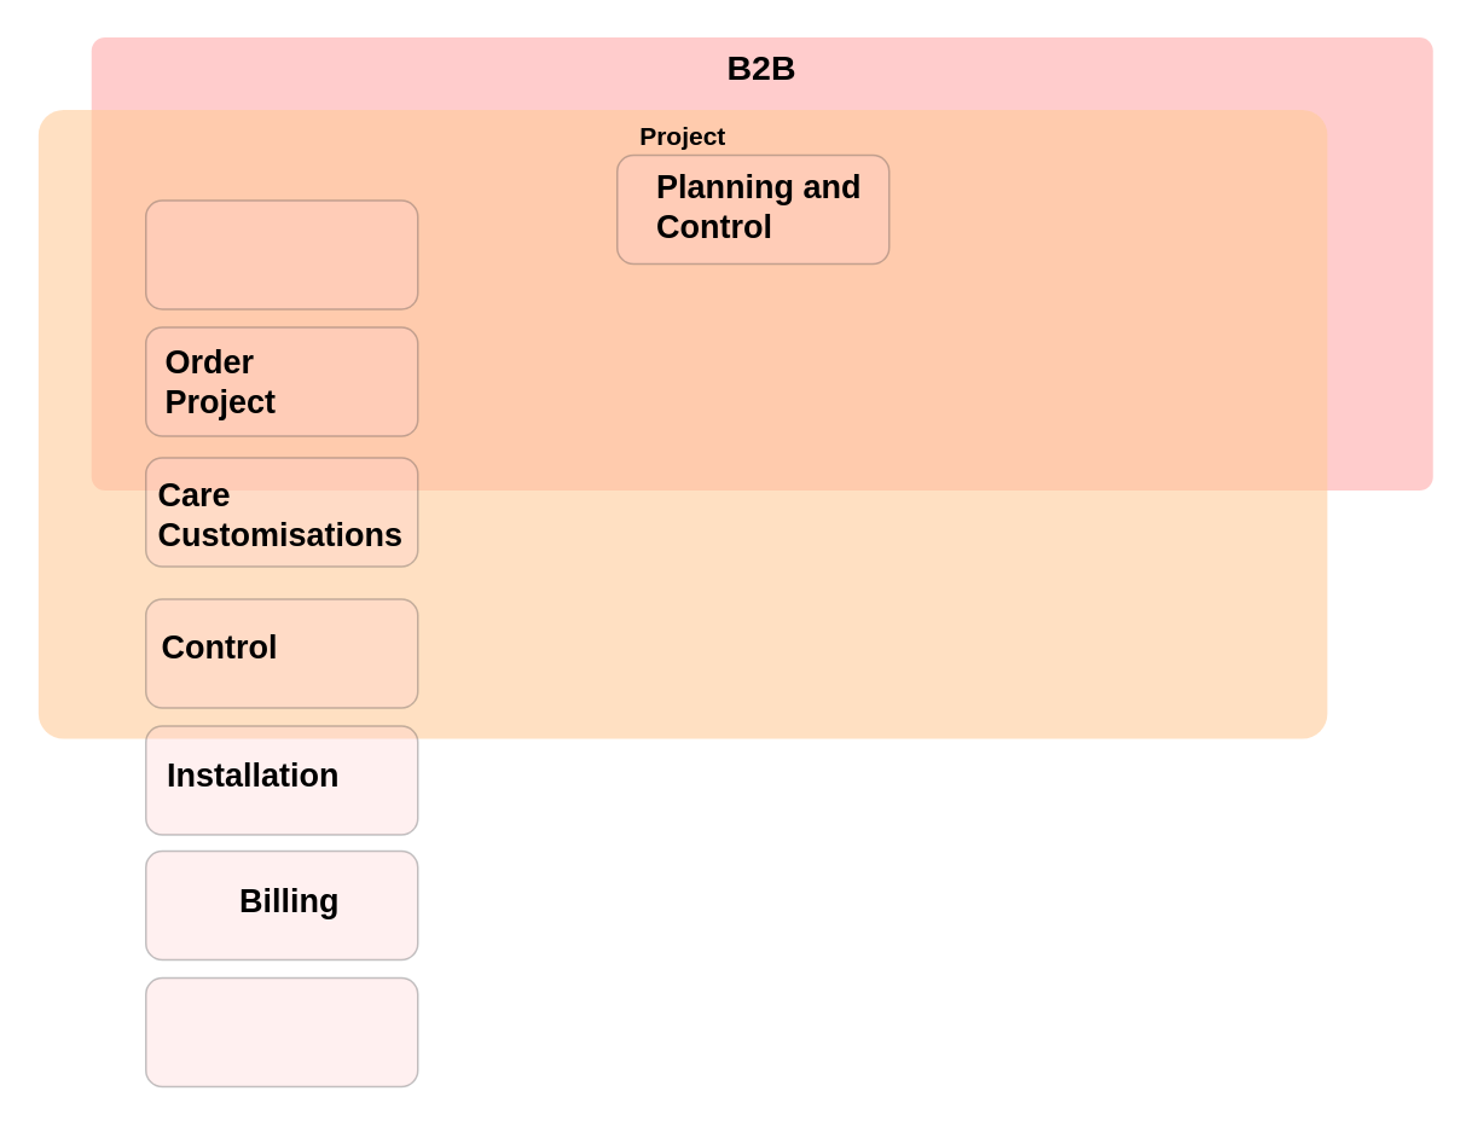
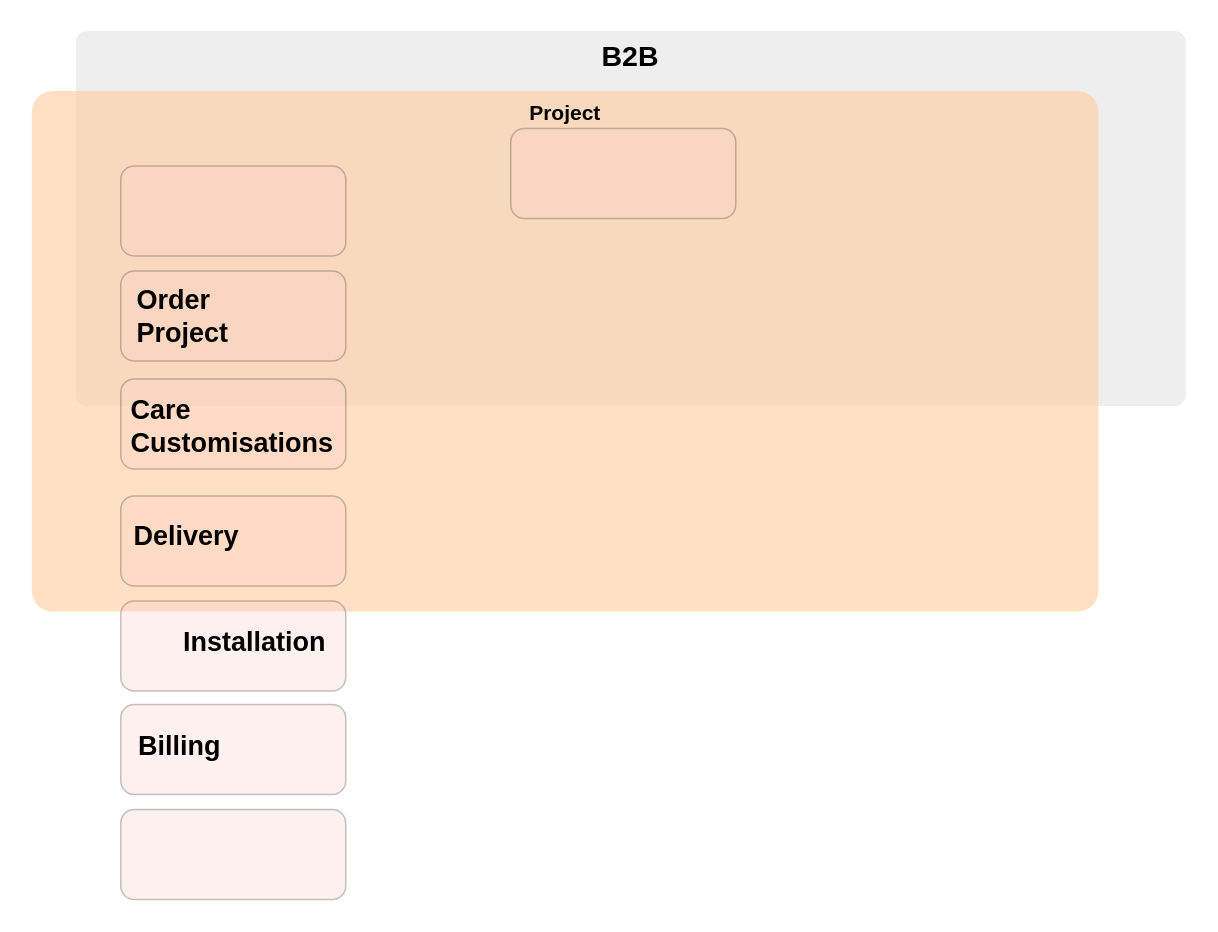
  <mxCell id="0" />
  <mxCell id="1" parent="0" />
- <mxCell id="2" value="&lt;b&gt;&lt;font style=&quot;font-size: 19px&quot;&gt;B2B&lt;/font&gt;&lt;/b&gt;" style="rounded=1;whiteSpace=wrap;html=1;verticalAlign=top;fillColor=#ffcccc;strokeColor=none;glass=0;comic=0;perimeterSpacing=3;arcSize=3;" vertex="1" parent="1"><mxGeometry x="50" y="20" width="740" height="250" as="geometry" /></mxCell>
+ <mxCell id="2" value="&lt;b&gt;&lt;font style=&quot;font-size: 19px&quot;&gt;B2B&lt;/font&gt;&lt;/b&gt;" style="rounded=1;whiteSpace=wrap;html=1;verticalAlign=top;fillColor=#eeeeee;strokeColor=none;glass=0;comic=0;perimeterSpacing=3;arcSize=3;" vertex="1" parent="1"><mxGeometry x="50" y="20" width="740" height="250" as="geometry" /></mxCell>
  <mxCell id="3" value="&lt;font style=&quot;font-size: 14px&quot;&gt;Project&lt;/font&gt;" style="rounded=1;whiteSpace=wrap;html=1;fillColor=#ffcc99;strokeColor=none;verticalAlign=top;fontStyle=1;arcSize=4;gradientColor=none;opacity=60;" vertex="1" parent="1"><mxGeometry x="20.741" y="60" width="711" height="347" as="geometry" /></mxCell>
  <mxCell id="4" value="" style="rounded=1;whiteSpace=wrap;html=1;align=left;fillColor=#ffcccc;strokeColor=#36393d;opacity=30;fontStyle=1" vertex="1" parent="1"><mxGeometry x="80" y="539" width="150" height="60" as="geometry" /></mxCell>
  <mxCell id="5" value="" style="rounded=1;whiteSpace=wrap;html=1;align=left;fillColor=#ffcccc;strokeColor=#36393d;opacity=30;fontStyle=1" vertex="1" parent="1"><mxGeometry x="80" y="180" width="150" height="60" as="geometry" /></mxCell>
  <mxCell id="6" value="" style="rounded=1;whiteSpace=wrap;html=1;align=left;fillColor=#ffcccc;strokeColor=#36393d;opacity=30;fontStyle=1" vertex="1" parent="1"><mxGeometry x="340" y="85" width="150" height="60" as="geometry" /></mxCell>
- <mxCell id="7" value="&lt;span style=&quot;font-size: 18px&quot;&gt;Planning and&amp;nbsp;&lt;br&gt;Control&lt;br&gt;&lt;/span&gt;" style="text;html=1;resizable=0;points=[];autosize=1;align=left;verticalAlign=top;spacingTop=-4;fontStyle=1" vertex="1" parent="1"><mxGeometry x="360" y="90" width="130" height="30" as="geometry" /></mxCell>
  <mxCell id="8" value="" style="rounded=1;whiteSpace=wrap;html=1;align=left;fillColor=#ffcccc;strokeColor=#36393d;opacity=30;fontStyle=1" vertex="1" parent="1"><mxGeometry x="80" y="110" width="150" height="60" as="geometry" /></mxCell>
  <mxCell id="9" value="" style="rounded=1;whiteSpace=wrap;html=1;align=left;fillColor=#ffcccc;strokeColor=#36393d;opacity=30;fontStyle=1" vertex="1" parent="1"><mxGeometry x="80" y="252" width="150" height="60" as="geometry" /></mxCell>
  <mxCell id="10" value="&lt;span style=&quot;font-size: 18px&quot;&gt;Order &lt;br&gt;Project&lt;/span&gt;" style="text;html=1;resizable=0;points=[];autosize=1;align=left;verticalAlign=top;spacingTop=-4;fontStyle=1" vertex="1" parent="1"><mxGeometry x="89" y="187" width="120" height="30" as="geometry" /></mxCell>
  <mxCell id="11" value="&lt;span style=&quot;font-size: 18px&quot;&gt;Care&lt;br&gt;&lt;/span&gt;&lt;font style=&quot;font-size: 18px&quot;&gt;Customisations&lt;/font&gt;" style="text;html=1;resizable=0;points=[];autosize=1;align=left;verticalAlign=top;spacingTop=-4;fontStyle=1" vertex="1" parent="1"><mxGeometry x="85" y="260" width="140" height="30" as="geometry" /></mxCell>
  <mxCell id="12" value="" style="rounded=1;whiteSpace=wrap;html=1;align=left;fillColor=#ffcccc;strokeColor=#36393d;opacity=30;fontStyle=1" vertex="1" parent="1"><mxGeometry x="80" y="330" width="150" height="60" as="geometry" /></mxCell>
- <mxCell id="13" value="&lt;span style=&quot;font-size: 18px&quot;&gt;Control&lt;/span&gt;" style="text;html=1;resizable=0;points=[];autosize=1;align=left;verticalAlign=top;spacingTop=-4;fontStyle=1" vertex="1" parent="1"><mxGeometry x="87" y="344" width="80" height="20" as="geometry" /></mxCell>
+ <mxCell id="13" value="&lt;span style=&quot;font-size: 18px&quot;&gt;Delivery&lt;/span&gt;" style="text;html=1;resizable=0;points=[];autosize=1;align=left;verticalAlign=top;spacingTop=-4;fontStyle=1" vertex="1" parent="1"><mxGeometry x="87" y="344" width="80" height="20" as="geometry" /></mxCell>
  <mxCell id="14" value="" style="rounded=1;whiteSpace=wrap;html=1;align=left;fillColor=#ffcccc;strokeColor=#36393d;opacity=30;fontStyle=1" vertex="1" parent="1"><mxGeometry x="80" y="400" width="150" height="60" as="geometry" /></mxCell>
- <mxCell id="15" value="&lt;span style=&quot;font-size: 18px&quot;&gt;Installation&lt;/span&gt;" style="text;html=1;resizable=0;points=[];autosize=1;align=left;verticalAlign=top;spacingTop=-4;fontStyle=1" vertex="1" parent="1"><mxGeometry x="90" y="415" width="100" height="20" as="geometry" /></mxCell>
+ <mxCell id="15" value="&lt;span style=&quot;font-size: 18px&quot;&gt;Installation&lt;/span&gt;" style="text;html=1;resizable=0;points=[];autosize=1;align=left;verticalAlign=top;spacingTop=-4;fontStyle=1" vertex="1" parent="1"><mxGeometry x="120" y="415" width="100" height="20" as="geometry" /></mxCell>
  <mxCell id="16" value="" style="rounded=1;whiteSpace=wrap;html=1;align=left;fillColor=#ffcccc;strokeColor=#36393d;opacity=30;fontStyle=1" vertex="1" parent="1"><mxGeometry x="80" y="469" width="150" height="60" as="geometry" /></mxCell>
- <mxCell id="17" value="&lt;span style=&quot;font-size: 18px&quot;&gt;Billing&lt;/span&gt;" style="text;html=1;resizable=0;points=[];autosize=1;align=left;verticalAlign=top;spacingTop=-4;fontStyle=1" vertex="1" parent="1"><mxGeometry x="130" y="484" width="60" height="20" as="geometry" /></mxCell>
+ <mxCell id="17" value="&lt;span style=&quot;font-size: 18px&quot;&gt;Billing&lt;/span&gt;" style="text;html=1;resizable=0;points=[];autosize=1;align=left;verticalAlign=top;spacingTop=-4;fontStyle=1" vertex="1" parent="1"><mxGeometry x="90" y="484" width="60" height="20" as="geometry" /></mxCell>
